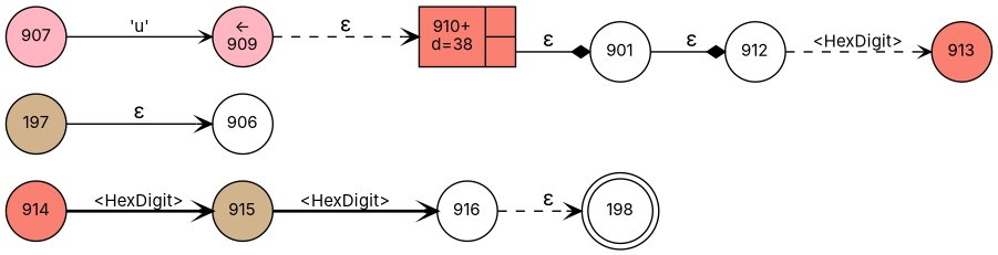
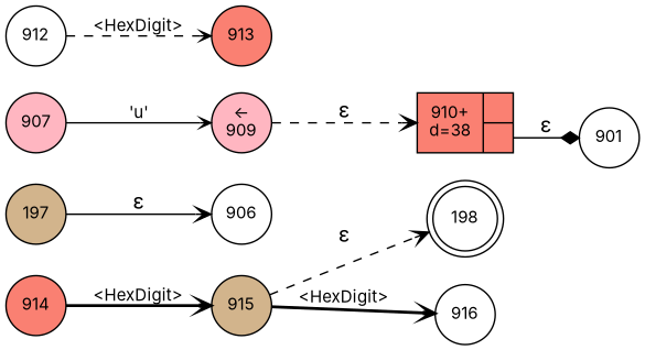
  digraph {
    fontname=Inter
    rankdir=LR
    node [fillcolor=white fixedsize=true fontname=Inter fontsize=11 shape=circle style=filled peripheries=1]
    edge [arrowhead=vee fontname=Inter style=solid]
    n1 [label=198 shape=doublecircle width=.6 peripheries=""]
    n2 [fillcolor=tan label=197 width=.55]
    n3 [label=906 width=.55]
    n4 [fillcolor=lightpink label=907 width=.55]
    n5 [fillcolor=lightpink label="&larr;\n909" width=.55]
    n6 [fillcolor=salmon fixedsize=false label="{910+\nd=38|{<p0>|<p1>}}" shape=record]
    n7 [label=901 width=.55]
    n8 [label=912 width=.55]
    n9 [fillcolor=salmon label=913 width=.55]
    n10 [fillcolor=salmon label=914 width=.55]
    n11 [fillcolor=tan label=915 width=.55]
    n12 [label=916 width=.55]
    n2 -> n3 [label="&epsilon;"]
    n4 -> n5 [arrowsize=.7 fontsize=11 label="'u'"]
    n5 -> n6 [label="&epsilon;" style=dashed]
    n6 -> n7 [arrowhead=diamond label="&epsilon;" tailport=p1]
-   n7 -> n8 [arrowhead=diamond label="&epsilon;"]
    n8 -> n9 [arrowsize=.7 fontsize=11 label="<HexDigit>" style=dashed]
    n10 -> n11 [arrowsize=.7 fontsize=11 label="<HexDigit>" style=bold]
    n11 -> n12 [arrowsize=.7 fontsize=11 label="<HexDigit>" style=bold]
-   n12 -> n1 [label="&epsilon;" style=dashed]
+   n11 -> n1 [label="&epsilon;" style=dashed]
  }
